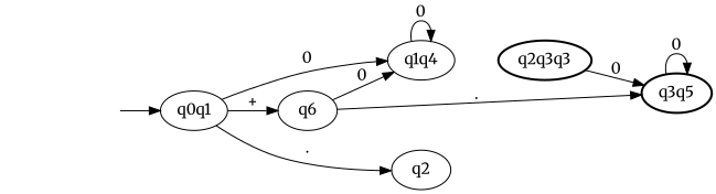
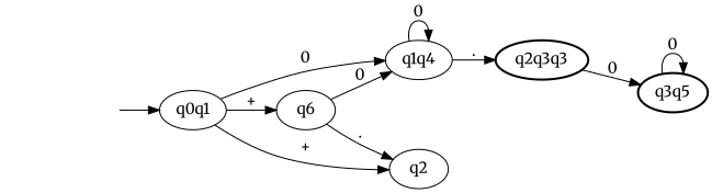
  digraph {
    fontname=Merriweather
    rankdir=LR
    node [fontname=Merriweather]
    edge [fontname=Merriweather]
    _invisible [style=invis]
    q0q1
    n3 [label=q6]
    q1q4
    q2
    n6 [label=q2q3q3 penwidth=2]
    q3q5 [penwidth=2]
    _invisible -> q0q1
    q0q1 -> n3 [label="+"]
    q0q1 -> q1q4 [label=0]
-   q0q1 -> q2 [label="."]
+   q0q1 -> q2 [label="+"]
    n3 -> q1q4 [label=0]
-   n3 -> q3q5 [label="."]
+   n3 -> q2 [label="."]
    q1q4 -> q1q4 [label=0]
+   q1q4 -> n6 [label="."]
    n6 -> q3q5 [label=0]
    q3q5 -> q3q5 [label=0]
  }
